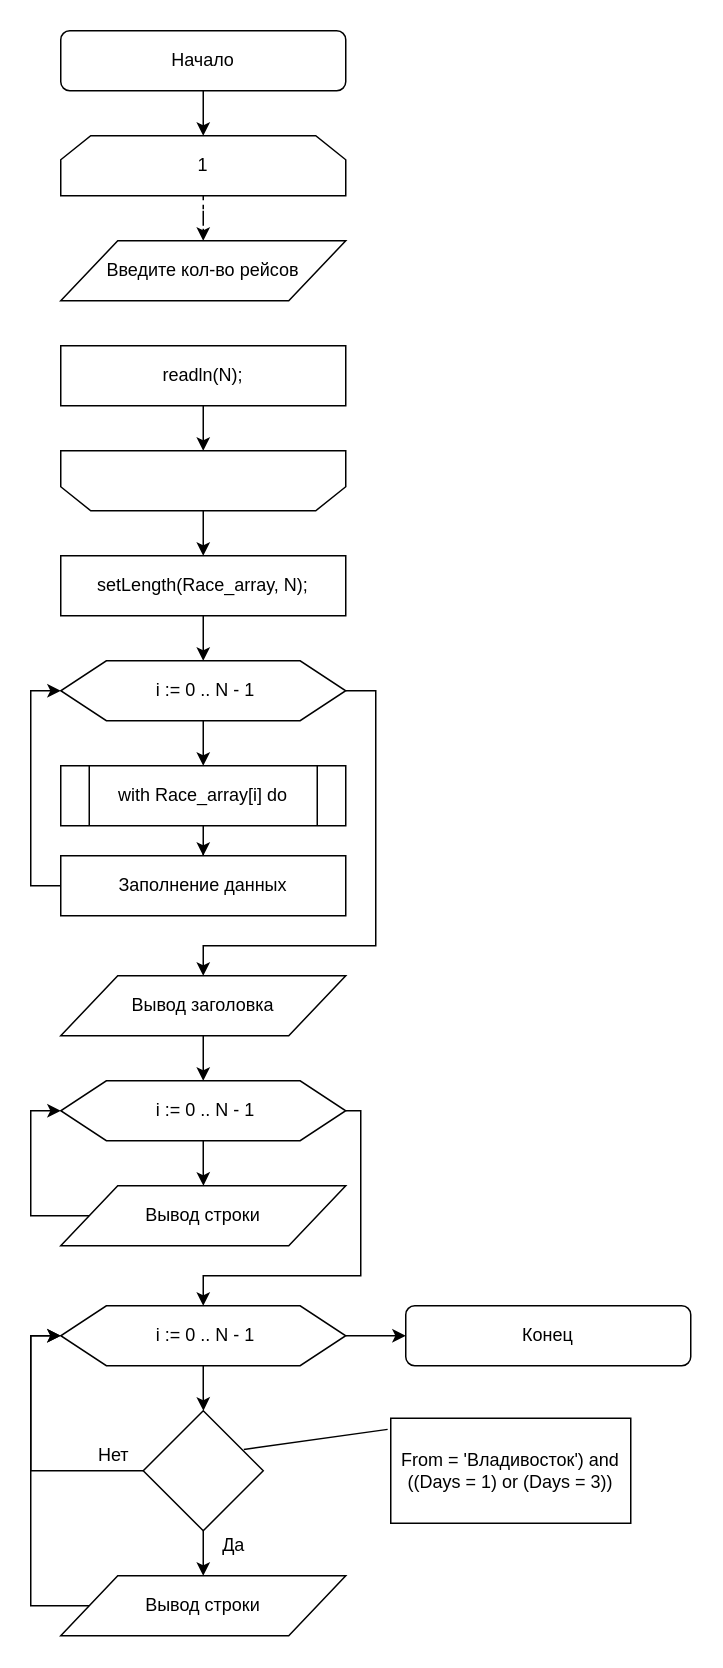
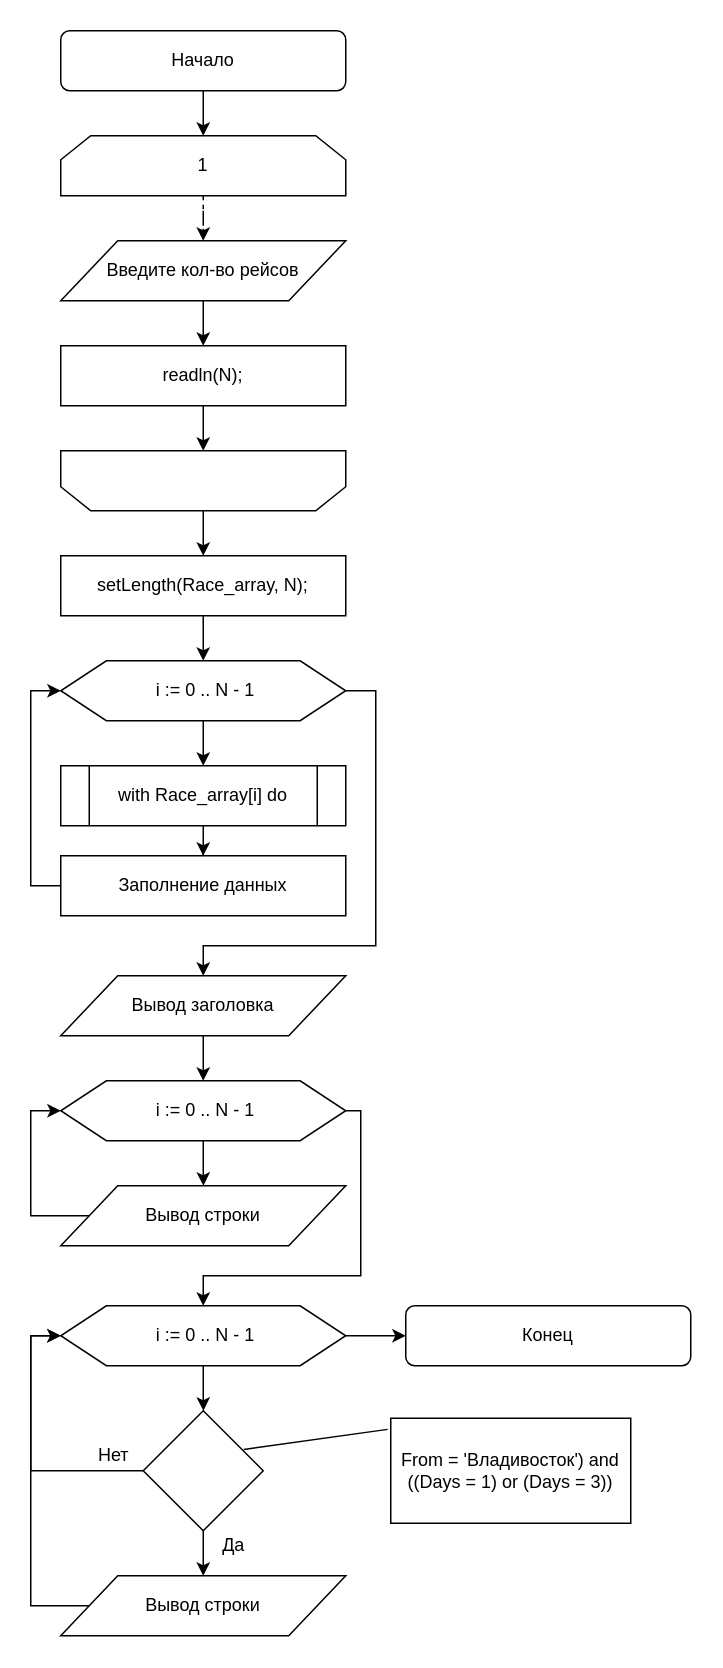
  <mxCell id="0" />
  <mxCell id="1" parent="0" />
  <mxCell id="2" style="edgeStyle=orthogonalEdgeStyle;rounded=0;orthogonalLoop=1;jettySize=auto;html=1;" edge="1" parent="1" source="3" target="7"><mxGeometry relative="1" as="geometry" /></mxCell>
  <mxCell id="3" value="Начало" style="rounded=1;whiteSpace=wrap;html=1;" vertex="1" parent="1"><mxGeometry x="40" y="20" width="190" height="40" as="geometry" /></mxCell>
+ <mxCell id="4" style="edgeStyle=orthogonalEdgeStyle;rounded=0;orthogonalLoop=1;jettySize=auto;html=1;entryX=0.5;entryY=0;entryDx=0;entryDy=0;" edge="1" parent="1" source="5" target="9"><mxGeometry relative="1" as="geometry" /></mxCell>
  <mxCell id="5" value="Введите кол-во рейсов" style="shape=parallelogram;perimeter=parallelogramPerimeter;whiteSpace=wrap;html=1;" vertex="1" parent="1"><mxGeometry x="40" y="160" width="190" height="40" as="geometry" /></mxCell>
  <mxCell id="6" style="edgeStyle=orthogonalEdgeStyle;rounded=0;orthogonalLoop=1;jettySize=auto;html=1;dashed=1;" edge="1" parent="1" source="7" target="5"><mxGeometry relative="1" as="geometry" /></mxCell>
  <mxCell id="7" value="1" style="shape=loopLimit;whiteSpace=wrap;html=1;" vertex="1" parent="1"><mxGeometry x="40" y="90" width="190" height="40" as="geometry" /></mxCell>
  <mxCell id="8" style="edgeStyle=orthogonalEdgeStyle;rounded=0;orthogonalLoop=1;jettySize=auto;html=1;entryX=0.5;entryY=1;entryDx=0;entryDy=0;" edge="1" parent="1" source="9" target="11"><mxGeometry relative="1" as="geometry" /></mxCell>
  <mxCell id="9" value="readln(N);" style="rounded=0;whiteSpace=wrap;html=1;" vertex="1" parent="1"><mxGeometry x="40" y="230" width="190" height="40" as="geometry" /></mxCell>
  <mxCell id="10" style="edgeStyle=orthogonalEdgeStyle;rounded=0;orthogonalLoop=1;jettySize=auto;html=1;" edge="1" parent="1" source="11" target="13"><mxGeometry relative="1" as="geometry" /></mxCell>
  <mxCell id="11" value="" style="shape=loopLimit;whiteSpace=wrap;html=1;rotation=-180;" vertex="1" parent="1"><mxGeometry x="40" y="300" width="190" height="40" as="geometry" /></mxCell>
  <mxCell id="12" style="edgeStyle=orthogonalEdgeStyle;rounded=0;orthogonalLoop=1;jettySize=auto;html=1;" edge="1" parent="1" source="13" target="16"><mxGeometry relative="1" as="geometry" /></mxCell>
  <mxCell id="13" value="setLength(Race_array, N);" style="rounded=0;whiteSpace=wrap;html=1;" vertex="1" parent="1"><mxGeometry x="40" y="370" width="190" height="40" as="geometry" /></mxCell>
  <mxCell id="14" style="edgeStyle=orthogonalEdgeStyle;rounded=0;orthogonalLoop=1;jettySize=auto;html=1;" edge="1" parent="1" source="16" target="18"><mxGeometry relative="1" as="geometry" /></mxCell>
  <mxCell id="15" style="edgeStyle=orthogonalEdgeStyle;rounded=0;orthogonalLoop=1;jettySize=auto;html=1;entryX=0.5;entryY=0;entryDx=0;entryDy=0;" edge="1" parent="1" source="16" target="22"><mxGeometry relative="1" as="geometry"><Array as="points"><mxPoint x="250" y="460" /><mxPoint x="250" y="630" /><mxPoint x="135" y="630" /></Array></mxGeometry></mxCell>
  <mxCell id="16" value="&amp;nbsp;i := 0 .. N - 1" style="shape=hexagon;perimeter=hexagonPerimeter2;whiteSpace=wrap;html=1;size=0.16;" vertex="1" parent="1"><mxGeometry x="40" y="440" width="190" height="40" as="geometry" /></mxCell>
  <mxCell id="17" style="edgeStyle=orthogonalEdgeStyle;rounded=0;orthogonalLoop=1;jettySize=auto;html=1;" edge="1" parent="1" source="18" target="20"><mxGeometry relative="1" as="geometry" /></mxCell>
  <mxCell id="18" value="with Race_array[i] do" style="shape=process;whiteSpace=wrap;html=1;backgroundOutline=1;" vertex="1" parent="1"><mxGeometry x="40" y="510" width="190" height="40" as="geometry" /></mxCell>
  <mxCell id="19" style="edgeStyle=orthogonalEdgeStyle;rounded=0;orthogonalLoop=1;jettySize=auto;html=1;entryX=0;entryY=0.5;entryDx=0;entryDy=0;" edge="1" parent="1" source="20" target="16"><mxGeometry relative="1" as="geometry"><Array as="points"><mxPoint x="20" y="590" /><mxPoint x="20" y="460" /></Array></mxGeometry></mxCell>
  <mxCell id="20" value="Заполнение данных" style="rounded=0;whiteSpace=wrap;html=1;" vertex="1" parent="1"><mxGeometry x="40" y="570" width="190" height="40" as="geometry" /></mxCell>
  <mxCell id="21" style="edgeStyle=orthogonalEdgeStyle;rounded=0;orthogonalLoop=1;jettySize=auto;html=1;entryX=0.5;entryY=0;entryDx=0;entryDy=0;" edge="1" parent="1" source="22" target="25"><mxGeometry relative="1" as="geometry" /></mxCell>
  <mxCell id="22" value="Вывод заголовка" style="shape=parallelogram;perimeter=parallelogramPerimeter;whiteSpace=wrap;html=1;" vertex="1" parent="1"><mxGeometry x="40" y="650" width="190" height="40" as="geometry" /></mxCell>
  <mxCell id="23" style="edgeStyle=orthogonalEdgeStyle;rounded=0;orthogonalLoop=1;jettySize=auto;html=1;" edge="1" source="25" parent="1"><mxGeometry relative="1" as="geometry"><mxPoint x="135.138" y="790" as="targetPoint" /></mxGeometry></mxCell>
  <mxCell id="24" style="edgeStyle=orthogonalEdgeStyle;rounded=0;orthogonalLoop=1;jettySize=auto;html=1;entryX=0.5;entryY=0;entryDx=0;entryDy=0;" edge="1" parent="1" source="25" target="30"><mxGeometry relative="1" as="geometry"><Array as="points"><mxPoint x="240" y="740" /><mxPoint x="240" y="850" /><mxPoint x="135" y="850" /></Array></mxGeometry></mxCell>
  <mxCell id="25" value="&amp;nbsp;i := 0 .. N - 1" style="shape=hexagon;perimeter=hexagonPerimeter2;whiteSpace=wrap;html=1;size=0.16;" vertex="1" parent="1"><mxGeometry x="40" y="720" width="190" height="40" as="geometry" /></mxCell>
  <mxCell id="26" style="edgeStyle=orthogonalEdgeStyle;rounded=0;orthogonalLoop=1;jettySize=auto;html=1;entryX=0;entryY=0.5;entryDx=0;entryDy=0;" edge="1" parent="1" source="27" target="25"><mxGeometry relative="1" as="geometry"><Array as="points"><mxPoint x="20" y="810" /><mxPoint x="20" y="740" /></Array></mxGeometry></mxCell>
  <mxCell id="27" value="Вывод строки" style="shape=parallelogram;perimeter=parallelogramPerimeter;whiteSpace=wrap;html=1;" vertex="1" parent="1"><mxGeometry x="40" y="790" width="190" height="40" as="geometry" /></mxCell>
  <mxCell id="28" style="edgeStyle=orthogonalEdgeStyle;rounded=0;orthogonalLoop=1;jettySize=auto;html=1;" edge="1" source="30" parent="1"><mxGeometry relative="1" as="geometry"><mxPoint x="135.138" y="940" as="targetPoint" /></mxGeometry></mxCell>
  <mxCell id="29" style="edgeStyle=orthogonalEdgeStyle;rounded=0;orthogonalLoop=1;jettySize=auto;html=1;entryX=0;entryY=0.5;entryDx=0;entryDy=0;" edge="1" parent="1" source="30" target="40"><mxGeometry relative="1" as="geometry" /></mxCell>
  <mxCell id="30" value="&amp;nbsp;i := 0 .. N - 1" style="shape=hexagon;perimeter=hexagonPerimeter2;whiteSpace=wrap;html=1;size=0.16;" vertex="1" parent="1"><mxGeometry x="40" y="870" width="190" height="40" as="geometry" /></mxCell>
  <mxCell id="31" style="edgeStyle=orthogonalEdgeStyle;rounded=0;orthogonalLoop=1;jettySize=auto;html=1;entryX=0;entryY=0.5;entryDx=0;entryDy=0;" edge="1" source="32" target="30" parent="1"><mxGeometry relative="1" as="geometry"><Array as="points"><mxPoint x="20" y="1070" /><mxPoint x="20" y="890" /></Array></mxGeometry></mxCell>
  <mxCell id="32" value="Вывод строки" style="shape=parallelogram;perimeter=parallelogramPerimeter;whiteSpace=wrap;html=1;" vertex="1" parent="1"><mxGeometry x="40" y="1050" width="190" height="40" as="geometry" /></mxCell>
  <mxCell id="33" style="edgeStyle=orthogonalEdgeStyle;rounded=0;orthogonalLoop=1;jettySize=auto;html=1;" edge="1" parent="1" source="35" target="32"><mxGeometry relative="1" as="geometry" /></mxCell>
  <mxCell id="34" style="edgeStyle=orthogonalEdgeStyle;rounded=0;orthogonalLoop=1;jettySize=auto;html=1;entryX=0;entryY=0.5;entryDx=0;entryDy=0;" edge="1" parent="1" source="35" target="30"><mxGeometry relative="1" as="geometry"><Array as="points"><mxPoint x="20" y="980" /><mxPoint x="20" y="890" /></Array></mxGeometry></mxCell>
  <mxCell id="35" value="" style="rhombus;whiteSpace=wrap;html=1;" vertex="1" parent="1"><mxGeometry x="95" y="940" width="80" height="80" as="geometry" /></mxCell>
  <mxCell id="36" value="From = 'Владивосток') and ((Days = 1) or (Days = 3))" style="rounded=0;whiteSpace=wrap;html=1;" vertex="1" parent="1"><mxGeometry x="260" y="945" width="160" height="70" as="geometry" /></mxCell>
  <mxCell id="37" value="" style="endArrow=none;html=1;entryX=0.838;entryY=0.322;entryDx=0;entryDy=0;entryPerimeter=0;exitX=-0.013;exitY=0.106;exitDx=0;exitDy=0;exitPerimeter=0;" edge="1" parent="1" source="36" target="35"><mxGeometry width="50" height="50" relative="1" as="geometry"><mxPoint x="10" y="1150" as="sourcePoint" /><mxPoint x="60" y="1100" as="targetPoint" /></mxGeometry></mxCell>
  <mxCell id="38" value="Нет" style="text;html=1;align=center;verticalAlign=middle;resizable=0;points=[];;autosize=1;" vertex="1" parent="1"><mxGeometry x="55" y="960" width="40" height="20" as="geometry" /></mxCell>
  <mxCell id="39" value="Да" style="text;html=1;align=center;verticalAlign=middle;resizable=0;points=[];;autosize=1;" vertex="1" parent="1"><mxGeometry x="140" y="1020" width="30" height="20" as="geometry" /></mxCell>
  <mxCell id="40" value="Конец" style="rounded=1;whiteSpace=wrap;html=1;" vertex="1" parent="1"><mxGeometry x="270" y="870" width="190" height="40" as="geometry" /></mxCell>
